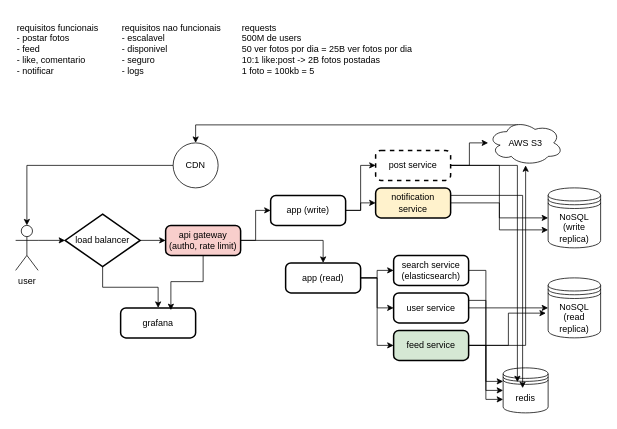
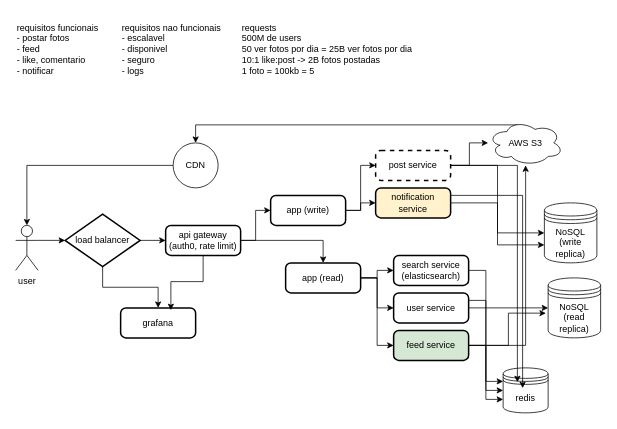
  <mxCell id="0" />
  <mxCell id="1" parent="0" />
  <mxCell id="2" value="requisitos funcionais&lt;div&gt;- postar fotos&lt;/div&gt;&lt;div&gt;- feed&lt;/div&gt;&lt;div&gt;- like, comentario&lt;/div&gt;&lt;div&gt;- notificar&lt;/div&gt;" style="text;html=1;align=left;verticalAlign=middle;resizable=0;points=[];autosize=1;strokeColor=none;fillColor=none;" vertex="1" parent="1"><mxGeometry x="20" y="20" width="130" height="90" as="geometry" /></mxCell>
  <mxCell id="3" value="requisitos nao funcionais&lt;div&gt;- escalavel&lt;/div&gt;&lt;div&gt;- disponivel&lt;/div&gt;&lt;div&gt;- seguro&lt;/div&gt;&lt;div&gt;- logs&lt;/div&gt;" style="text;html=1;align=left;verticalAlign=middle;resizable=0;points=[];autosize=1;strokeColor=none;fillColor=none;" vertex="1" parent="1"><mxGeometry x="160" y="20" width="160" height="90" as="geometry" /></mxCell>
  <mxCell id="4" value="requests&lt;div&gt;500M de users&lt;/div&gt;&lt;div&gt;50 ver fotos por dia = 25B ver fotos por dia&lt;/div&gt;&lt;div&gt;10:1 like:post -&amp;gt; 2B fotos postadas&lt;/div&gt;&lt;div&gt;1 foto = 100kb = 5&lt;/div&gt;" style="text;html=1;align=left;verticalAlign=middle;resizable=0;points=[];autosize=1;strokeColor=none;fillColor=none;" vertex="1" parent="1"><mxGeometry x="320" y="20" width="250" height="90" as="geometry" /></mxCell>
  <mxCell id="5" value="user" style="shape=umlActor;verticalLabelPosition=bottom;verticalAlign=top;html=1;" vertex="1" parent="1"><mxGeometry x="20" y="300" width="30" height="60" as="geometry" /></mxCell>
  <mxCell id="6" style="edgeStyle=orthogonalEdgeStyle;rounded=0;orthogonalLoop=1;jettySize=auto;html=1;exitX=1;exitY=0.5;exitDx=0;exitDy=0;exitPerimeter=0;entryX=0;entryY=0.5;entryDx=0;entryDy=0;" edge="1" parent="1" source="8" target="12"><mxGeometry relative="1" as="geometry" /></mxCell>
  <mxCell id="7" style="edgeStyle=orthogonalEdgeStyle;rounded=0;orthogonalLoop=1;jettySize=auto;html=1;exitX=0.5;exitY=1;exitDx=0;exitDy=0;exitPerimeter=0;" edge="1" parent="1" source="8" target="43"><mxGeometry relative="1" as="geometry" /></mxCell>
  <mxCell id="8" value="load balancer" style="strokeWidth=2;html=1;shape=mxgraph.flowchart.decision;whiteSpace=wrap;" vertex="1" parent="1"><mxGeometry x="86" y="285" width="100" height="70" as="geometry" /></mxCell>
  <mxCell id="9" style="edgeStyle=orthogonalEdgeStyle;rounded=0;orthogonalLoop=1;jettySize=auto;html=1;exitX=1;exitY=0.333;exitDx=0;exitDy=0;exitPerimeter=0;entryX=0;entryY=0.5;entryDx=0;entryDy=0;entryPerimeter=0;" edge="1" parent="1" source="5" target="8"><mxGeometry relative="1" as="geometry" /></mxCell>
  <mxCell id="10" style="edgeStyle=orthogonalEdgeStyle;rounded=0;orthogonalLoop=1;jettySize=auto;html=1;exitX=1;exitY=0.5;exitDx=0;exitDy=0;" edge="1" parent="1" source="12" target="15"><mxGeometry relative="1" as="geometry" /></mxCell>
  <mxCell id="11" style="edgeStyle=orthogonalEdgeStyle;rounded=0;orthogonalLoop=1;jettySize=auto;html=1;exitX=1;exitY=0.5;exitDx=0;exitDy=0;" edge="1" parent="1" source="12" target="19"><mxGeometry relative="1" as="geometry" /></mxCell>
- <mxCell id="12" value="api gateway&lt;br&gt;(auth0, rate limit)" style="rounded=1;whiteSpace=wrap;html=1;absoluteArcSize=1;arcSize=14;strokeWidth=2;fillColor=#f8cecc;" vertex="1" parent="1"><mxGeometry x="220" y="300" width="100" height="40" as="geometry" /></mxCell>
+ <mxCell id="12" value="api gateway&lt;br&gt;(auth0, rate limit)" style="rounded=1;whiteSpace=wrap;html=1;absoluteArcSize=1;arcSize=14;strokeWidth=2;" vertex="1" parent="1"><mxGeometry x="220" y="300" width="100" height="40" as="geometry" /></mxCell>
  <mxCell id="13" style="edgeStyle=orthogonalEdgeStyle;rounded=0;orthogonalLoop=1;jettySize=auto;html=1;exitX=1;exitY=0.5;exitDx=0;exitDy=0;entryX=0;entryY=0.5;entryDx=0;entryDy=0;" edge="1" parent="1" source="15" target="32"><mxGeometry relative="1" as="geometry" /></mxCell>
  <mxCell id="14" style="edgeStyle=orthogonalEdgeStyle;rounded=0;orthogonalLoop=1;jettySize=auto;html=1;exitX=1;exitY=0.5;exitDx=0;exitDy=0;" edge="1" parent="1" source="15" target="34"><mxGeometry relative="1" as="geometry" /></mxCell>
  <mxCell id="15" value="app (write)" style="rounded=1;whiteSpace=wrap;html=1;absoluteArcSize=1;arcSize=14;strokeWidth=2;" vertex="1" parent="1"><mxGeometry x="360" y="260" width="100" height="40" as="geometry" /></mxCell>
  <mxCell id="16" value="" style="edgeStyle=orthogonalEdgeStyle;rounded=0;orthogonalLoop=1;jettySize=auto;html=1;" edge="1" parent="1" source="19" target="23"><mxGeometry relative="1" as="geometry" /></mxCell>
  <mxCell id="17" style="edgeStyle=orthogonalEdgeStyle;rounded=0;orthogonalLoop=1;jettySize=auto;html=1;exitX=1;exitY=0.5;exitDx=0;exitDy=0;entryX=0;entryY=0.5;entryDx=0;entryDy=0;" edge="1" parent="1" source="19" target="26"><mxGeometry relative="1" as="geometry" /></mxCell>
  <mxCell id="18" style="edgeStyle=orthogonalEdgeStyle;rounded=0;orthogonalLoop=1;jettySize=auto;html=1;exitX=1;exitY=0.5;exitDx=0;exitDy=0;entryX=0;entryY=0.5;entryDx=0;entryDy=0;" edge="1" parent="1" source="19" target="29"><mxGeometry relative="1" as="geometry" /></mxCell>
  <mxCell id="19" value="app (read)" style="rounded=1;whiteSpace=wrap;html=1;absoluteArcSize=1;arcSize=14;strokeWidth=2;" vertex="1" parent="1"><mxGeometry x="380" y="350" width="100" height="40" as="geometry" /></mxCell>
  <mxCell id="20" style="edgeStyle=orthogonalEdgeStyle;rounded=0;orthogonalLoop=1;jettySize=auto;html=1;exitX=0.4;exitY=0.1;exitDx=0;exitDy=0;exitPerimeter=0;entryX=0.5;entryY=0;entryDx=0;entryDy=0;" edge="1" parent="1" source="21" target="35"><mxGeometry relative="1" as="geometry" /></mxCell>
  <mxCell id="21" value="AWS S3" style="ellipse;shape=cloud;whiteSpace=wrap;html=1;" vertex="1" parent="1"><mxGeometry x="650" y="160" width="100" height="60" as="geometry" /></mxCell>
  <mxCell id="22" style="edgeStyle=orthogonalEdgeStyle;rounded=0;orthogonalLoop=1;jettySize=auto;html=1;exitX=1;exitY=0.5;exitDx=0;exitDy=0;entryX=0;entryY=0.5;entryDx=0;entryDy=0;" edge="1" parent="1" source="23" target="40"><mxGeometry relative="1" as="geometry" /></mxCell>
  <mxCell id="23" value="search service&lt;br&gt;(elasticsearch)" style="rounded=1;whiteSpace=wrap;html=1;absoluteArcSize=1;arcSize=14;strokeWidth=2;" vertex="1" parent="1"><mxGeometry x="524" y="340" width="100" height="40" as="geometry" /></mxCell>
  <mxCell id="24" style="edgeStyle=orthogonalEdgeStyle;rounded=0;orthogonalLoop=1;jettySize=auto;html=1;exitX=1;exitY=0.5;exitDx=0;exitDy=0;entryX=0;entryY=0.5;entryDx=0;entryDy=0;" edge="1" parent="1" source="26" target="38"><mxGeometry relative="1" as="geometry" /></mxCell>
  <mxCell id="25" style="edgeStyle=orthogonalEdgeStyle;rounded=0;orthogonalLoop=1;jettySize=auto;html=1;exitX=1;exitY=0.25;exitDx=0;exitDy=0;entryX=0;entryY=0.3;entryDx=0;entryDy=0;" edge="1" parent="1" source="26" target="40"><mxGeometry relative="1" as="geometry" /></mxCell>
  <mxCell id="26" value="user service" style="rounded=1;whiteSpace=wrap;html=1;absoluteArcSize=1;arcSize=14;strokeWidth=2;" vertex="1" parent="1"><mxGeometry x="524" y="390" width="100" height="40" as="geometry" /></mxCell>
  <mxCell id="27" style="edgeStyle=orthogonalEdgeStyle;rounded=0;orthogonalLoop=1;jettySize=auto;html=1;exitX=1;exitY=0.5;exitDx=0;exitDy=0;" edge="1" parent="1" source="29" target="21"><mxGeometry relative="1" as="geometry" /></mxCell>
  <mxCell id="28" style="edgeStyle=orthogonalEdgeStyle;rounded=0;orthogonalLoop=1;jettySize=auto;html=1;exitX=1;exitY=0.5;exitDx=0;exitDy=0;entryX=0;entryY=0.7;entryDx=0;entryDy=0;" edge="1" parent="1" source="29" target="40"><mxGeometry relative="1" as="geometry" /></mxCell>
  <mxCell id="29" value="feed service" style="rounded=1;whiteSpace=wrap;html=1;absoluteArcSize=1;arcSize=14;strokeWidth=2;fillColor=#d5e8d4;" vertex="1" parent="1"><mxGeometry x="524" y="440" width="100" height="40" as="geometry" /></mxCell>
  <mxCell id="30" style="edgeStyle=orthogonalEdgeStyle;rounded=0;orthogonalLoop=1;jettySize=auto;html=1;exitX=1;exitY=0.5;exitDx=0;exitDy=0;" edge="1" parent="1" source="32" target="21"><mxGeometry relative="1" as="geometry" /></mxCell>
  <mxCell id="31" style="edgeStyle=orthogonalEdgeStyle;rounded=0;orthogonalLoop=1;jettySize=auto;html=1;exitX=1;exitY=0.5;exitDx=0;exitDy=0;entryX=0;entryY=0.5;entryDx=0;entryDy=0;" edge="1" parent="1" source="32" target="37"><mxGeometry relative="1" as="geometry" /></mxCell>
  <mxCell id="32" value="post service" style="rounded=1;whiteSpace=wrap;html=1;absoluteArcSize=1;arcSize=14;strokeWidth=2;dashed=1;" vertex="1" parent="1"><mxGeometry x="500" y="200" width="100" height="40" as="geometry" /></mxCell>
  <mxCell id="33" style="edgeStyle=orthogonalEdgeStyle;rounded=0;orthogonalLoop=1;jettySize=auto;html=1;exitX=1;exitY=0.5;exitDx=0;exitDy=0;entryX=0;entryY=0.7;entryDx=0;entryDy=0;" edge="1" parent="1" source="34" target="37"><mxGeometry relative="1" as="geometry" /></mxCell>
  <mxCell id="34" value="notification service" style="rounded=1;whiteSpace=wrap;html=1;absoluteArcSize=1;arcSize=14;strokeWidth=2;fillColor=#fff2cc;" vertex="1" parent="1"><mxGeometry x="500" y="250" width="100" height="40" as="geometry" /></mxCell>
  <mxCell id="35" value="CDN" style="ellipse;whiteSpace=wrap;html=1;aspect=fixed;" vertex="1" parent="1"><mxGeometry x="230" y="190" width="60" height="60" as="geometry" /></mxCell>
  <mxCell id="36" style="edgeStyle=orthogonalEdgeStyle;rounded=0;orthogonalLoop=1;jettySize=auto;html=1;exitX=0;exitY=0.5;exitDx=0;exitDy=0;entryX=0.5;entryY=0;entryDx=0;entryDy=0;entryPerimeter=0;" edge="1" parent="1" source="35" target="5"><mxGeometry relative="1" as="geometry" /></mxCell>
- <mxCell id="37" value="NoSQL (write replica)" style="shape=datastore;whiteSpace=wrap;html=1;" vertex="1" parent="1"><mxGeometry x="730" y="250" width="70" height="80" as="geometry" /></mxCell>
+ <mxCell id="37" value="NoSQL (write replica)" style="shape=datastore;whiteSpace=wrap;html=1;" vertex="1" parent="1"><mxGeometry x="725" y="270" width="70" height="80" as="geometry" /></mxCell>
  <mxCell id="38" value="NoSQL (read replica)" style="shape=datastore;whiteSpace=wrap;html=1;" vertex="1" parent="1"><mxGeometry x="730" y="370" width="70" height="80" as="geometry" /></mxCell>
  <mxCell id="39" style="edgeStyle=orthogonalEdgeStyle;rounded=0;orthogonalLoop=1;jettySize=auto;html=1;exitX=1;exitY=0.5;exitDx=0;exitDy=0;entryX=-0.043;entryY=0.588;entryDx=0;entryDy=0;entryPerimeter=0;" edge="1" parent="1" source="29" target="38"><mxGeometry relative="1" as="geometry" /></mxCell>
  <mxCell id="40" value="redis" style="shape=datastore;whiteSpace=wrap;html=1;" vertex="1" parent="1"><mxGeometry x="670" y="490" width="60" height="60" as="geometry" /></mxCell>
  <mxCell id="41" style="edgeStyle=orthogonalEdgeStyle;rounded=0;orthogonalLoop=1;jettySize=auto;html=1;exitX=1;exitY=0.5;exitDx=0;exitDy=0;entryX=0.317;entryY=0.317;entryDx=0;entryDy=0;entryPerimeter=0;" edge="1" parent="1" source="32" target="40"><mxGeometry relative="1" as="geometry" /></mxCell>
  <mxCell id="42" style="edgeStyle=orthogonalEdgeStyle;rounded=0;orthogonalLoop=1;jettySize=auto;html=1;exitX=1;exitY=0.25;exitDx=0;exitDy=0;entryX=0.433;entryY=0.45;entryDx=0;entryDy=0;entryPerimeter=0;" edge="1" parent="1" source="34" target="40"><mxGeometry relative="1" as="geometry" /></mxCell>
  <mxCell id="43" value="grafana" style="rounded=1;whiteSpace=wrap;html=1;absoluteArcSize=1;arcSize=14;strokeWidth=2;" vertex="1" parent="1"><mxGeometry x="160" y="410" width="100" height="40" as="geometry" /></mxCell>
  <mxCell id="44" style="edgeStyle=orthogonalEdgeStyle;rounded=0;orthogonalLoop=1;jettySize=auto;html=1;exitX=0.5;exitY=1;exitDx=0;exitDy=0;entryX=0.67;entryY=0.075;entryDx=0;entryDy=0;entryPerimeter=0;" edge="1" parent="1" source="12" target="43"><mxGeometry relative="1" as="geometry" /></mxCell>
